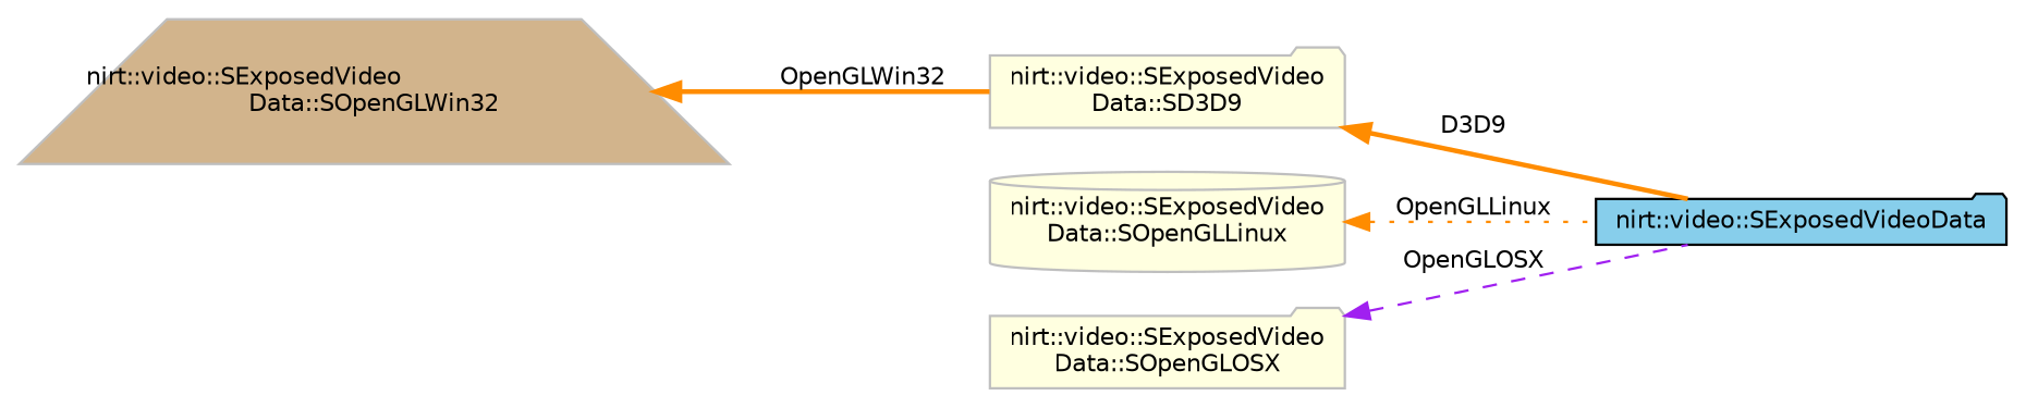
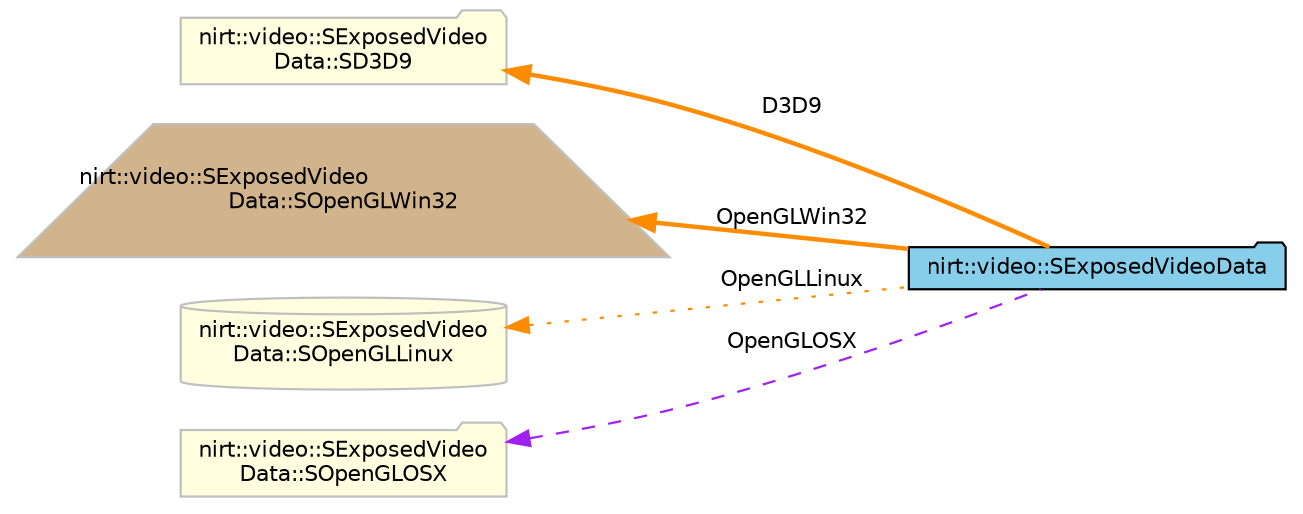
  digraph {
    rankdir=LR
    node [color=grey75 fillcolor=lightyellow fontname=Helvetica fontsize=10 shape=folder style=filled]
    edge [color=darkorange dir=back fontname=Helvetica fontsize=10 labelfontname=Helvetica labelfontsize=10 style=bold]
    n1 [color=black fillcolor=skyblue fontcolor=black height=0.2 label="nirt::video::SExposedVideoData" width=0.4]
    n2 [height=0.2 label="nirt::video::SExposedVideo\lData::SD3D9" width=0.4]
    n3 [fillcolor=tan height=0.2 label="nirt::video::SExposedVideo\lData::SOpenGLWin32" shape=trapezium width=0.4]
    n4 [height=0.2 label="nirt::video::SExposedVideo\lData::SOpenGLLinux" shape=cylinder width=0.4]
    n5 [height=0.2 label="nirt::video::SExposedVideo\lData::SOpenGLOSX" width=0.4]
    n2 -> n1 [label=" D3D9"]
-   n3 -> n2 [label=" OpenGLWin32"]
+   n3 -> n1 [label=" OpenGLWin32"]
    n4 -> n1 [label=" OpenGLLinux" style=dotted]
    n5 -> n1 [color=purple label=" OpenGLOSX" style=dashed]
  }
